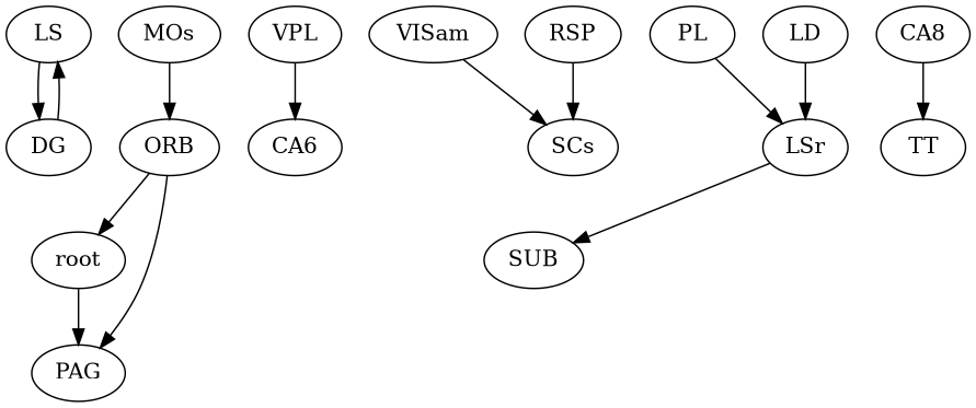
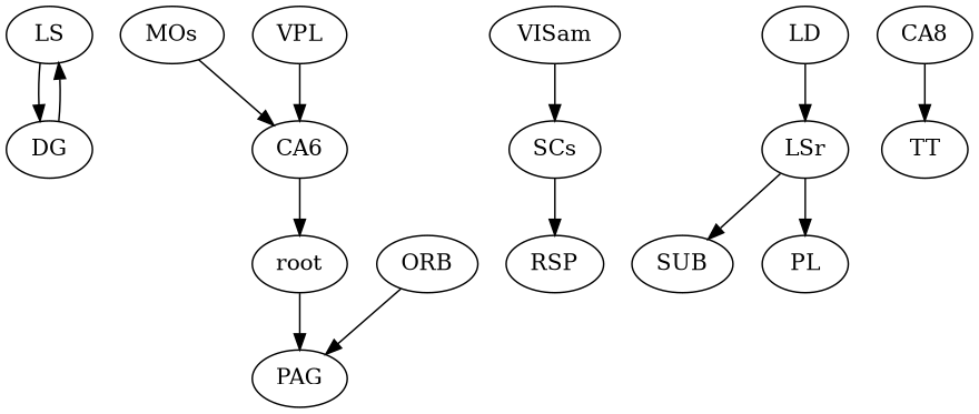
  strict digraph {
    node [region=hippocampal]
    LS [region="basal ganglia"]
    DG
    MOs [region="non-visual cortex"]
    n4 [label=CA6]
    root [region=""]
    PAG [region=midbrain]
    VISam [region="visual cortex"]
    SCs [region=midbrain]
    RSP [region="non-visual cortex"]
    ORB [region="non-visual cortex"]
    LSr [region="basal ganglia"]
    SUB
    VPL [region=thalamus]
    PL [region="non-visual cortex"]
    LD [region=thalamus]
    TT [region=""]
    n17 [label=CA8]
    LS -> DG [weight=3.0051716848089507]
    DG -> LS [weight=4.391939041557139]
-   MOs -> ORB [weight=3.9498802451981123]
-   ORB -> root [weight=2.223447554278682]
+   MOs -> n4 [weight=3.9498802451981123]
+   n4 -> root [weight=2.223447554278682]
    root -> PAG [weight=6.892377917151305]
    VISam -> SCs [weight=5.066947837306984]
-   RSP -> SCs [weight=8.707704971903146]
+   SCs -> RSP [weight=8.707704971903146]
    ORB -> PAG [weight=3.792897130508181]
    LSr -> SUB [weight=-7.737782107120197]
    VPL -> n4 [weight=11.601325156448274]
-   PL -> LSr [weight=5.265183999540325]
+   LSr -> PL [weight=5.265183999540325]
    LD -> LSr [weight=6.43985342351794]
    n17 -> TT [weight=12.414010647956353]
  }
